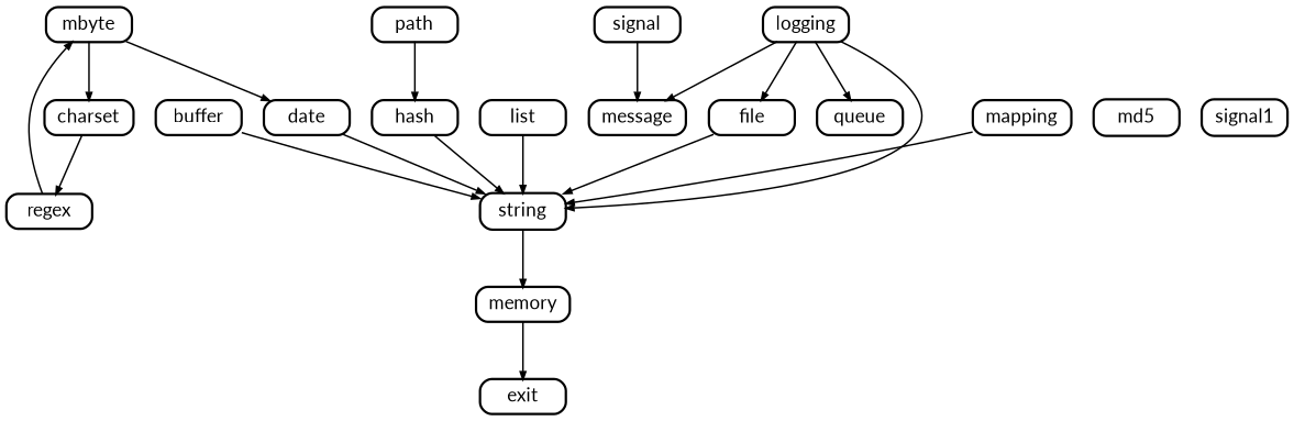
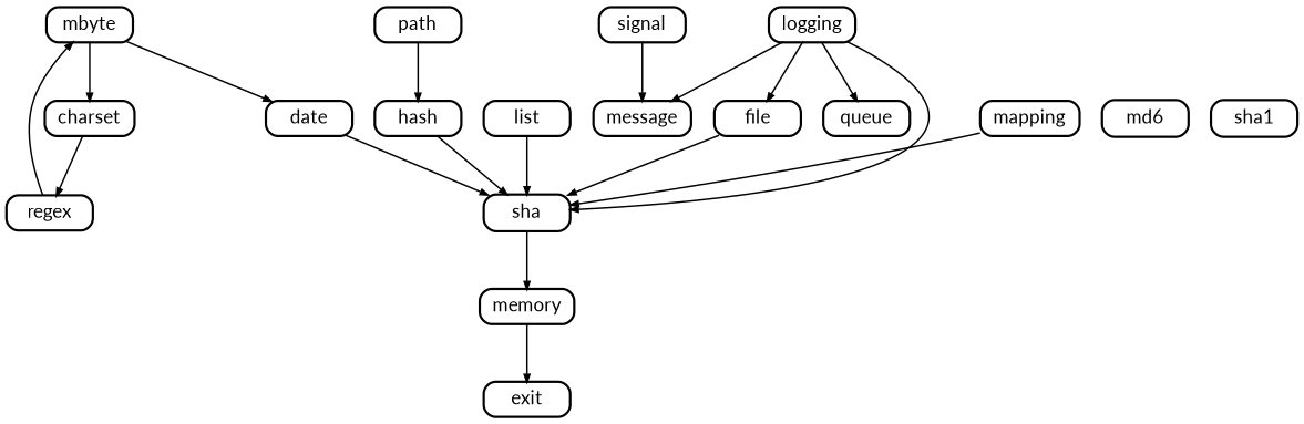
  digraph {
    fontname=Lato
    nodesep=0.2
    rankdir=TB
    ranksep=0.5
    node [color=black fontname=Lato fontsize=12 penwidth=1.5 shape=Mrecord style=solid]
    edge [arrowsize=0.5 fontname=Lato penwidth=1.0]
    file [height=0.2]
    message [height=0.2]
    queue [height=0.2]
-   md5 [height=0.2]
-   sha1 [height=0.2 label=signal1]
-   string [height=0.2]
-   buffer [height=0.2]
+   md5 [height=0.2 label=md6]
+   sha1 [height=0.2]
+   string [height=0.2 label=sha]
    memory [height=0.2]
    exit [height=0.2]
    charset [height=0.2]
    regex [height=0.2]
    mbyte [height=0.2]
    date [height=0.2]
    path [height=0.2]
    hash [height=0.2]
    list [height=0.2]
    logging [height=0.2]
    mapping [height=0.2]
    signal [height=0.2]
    subgraph sub_1 {
      rank=same
      file
      message
      queue
      md5
      sha1
    }
    file -> string
    string -> memory
-   buffer -> string
    memory -> exit
    charset -> regex
    regex -> mbyte
    mbyte -> charset
    mbyte -> date
    date -> string
    path -> hash
    hash -> string
    list -> string
    logging -> file
    logging -> message
    logging -> queue
    logging -> string
    mapping -> string
    signal -> message
  }
